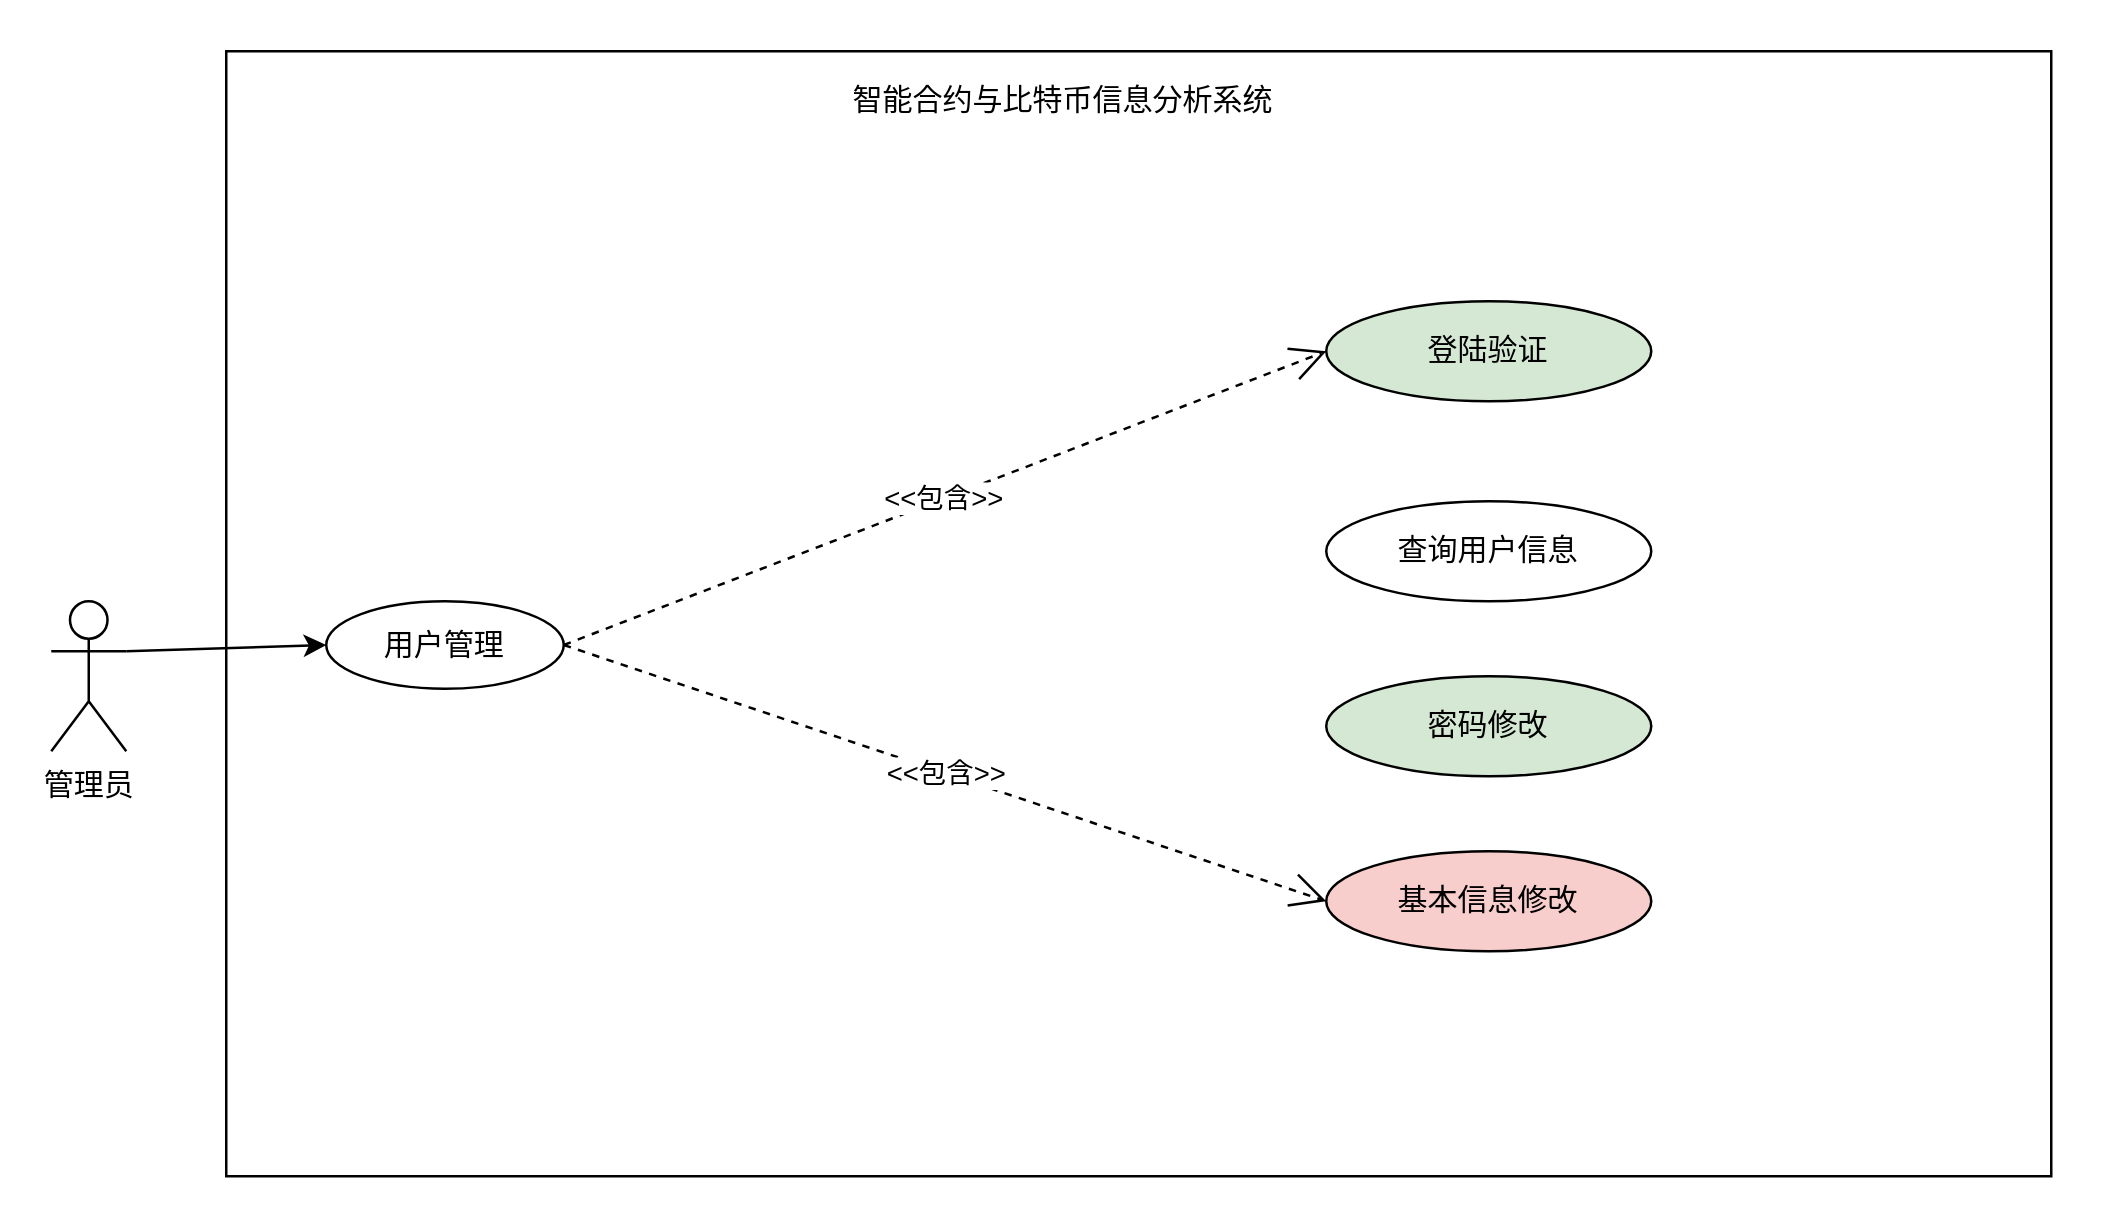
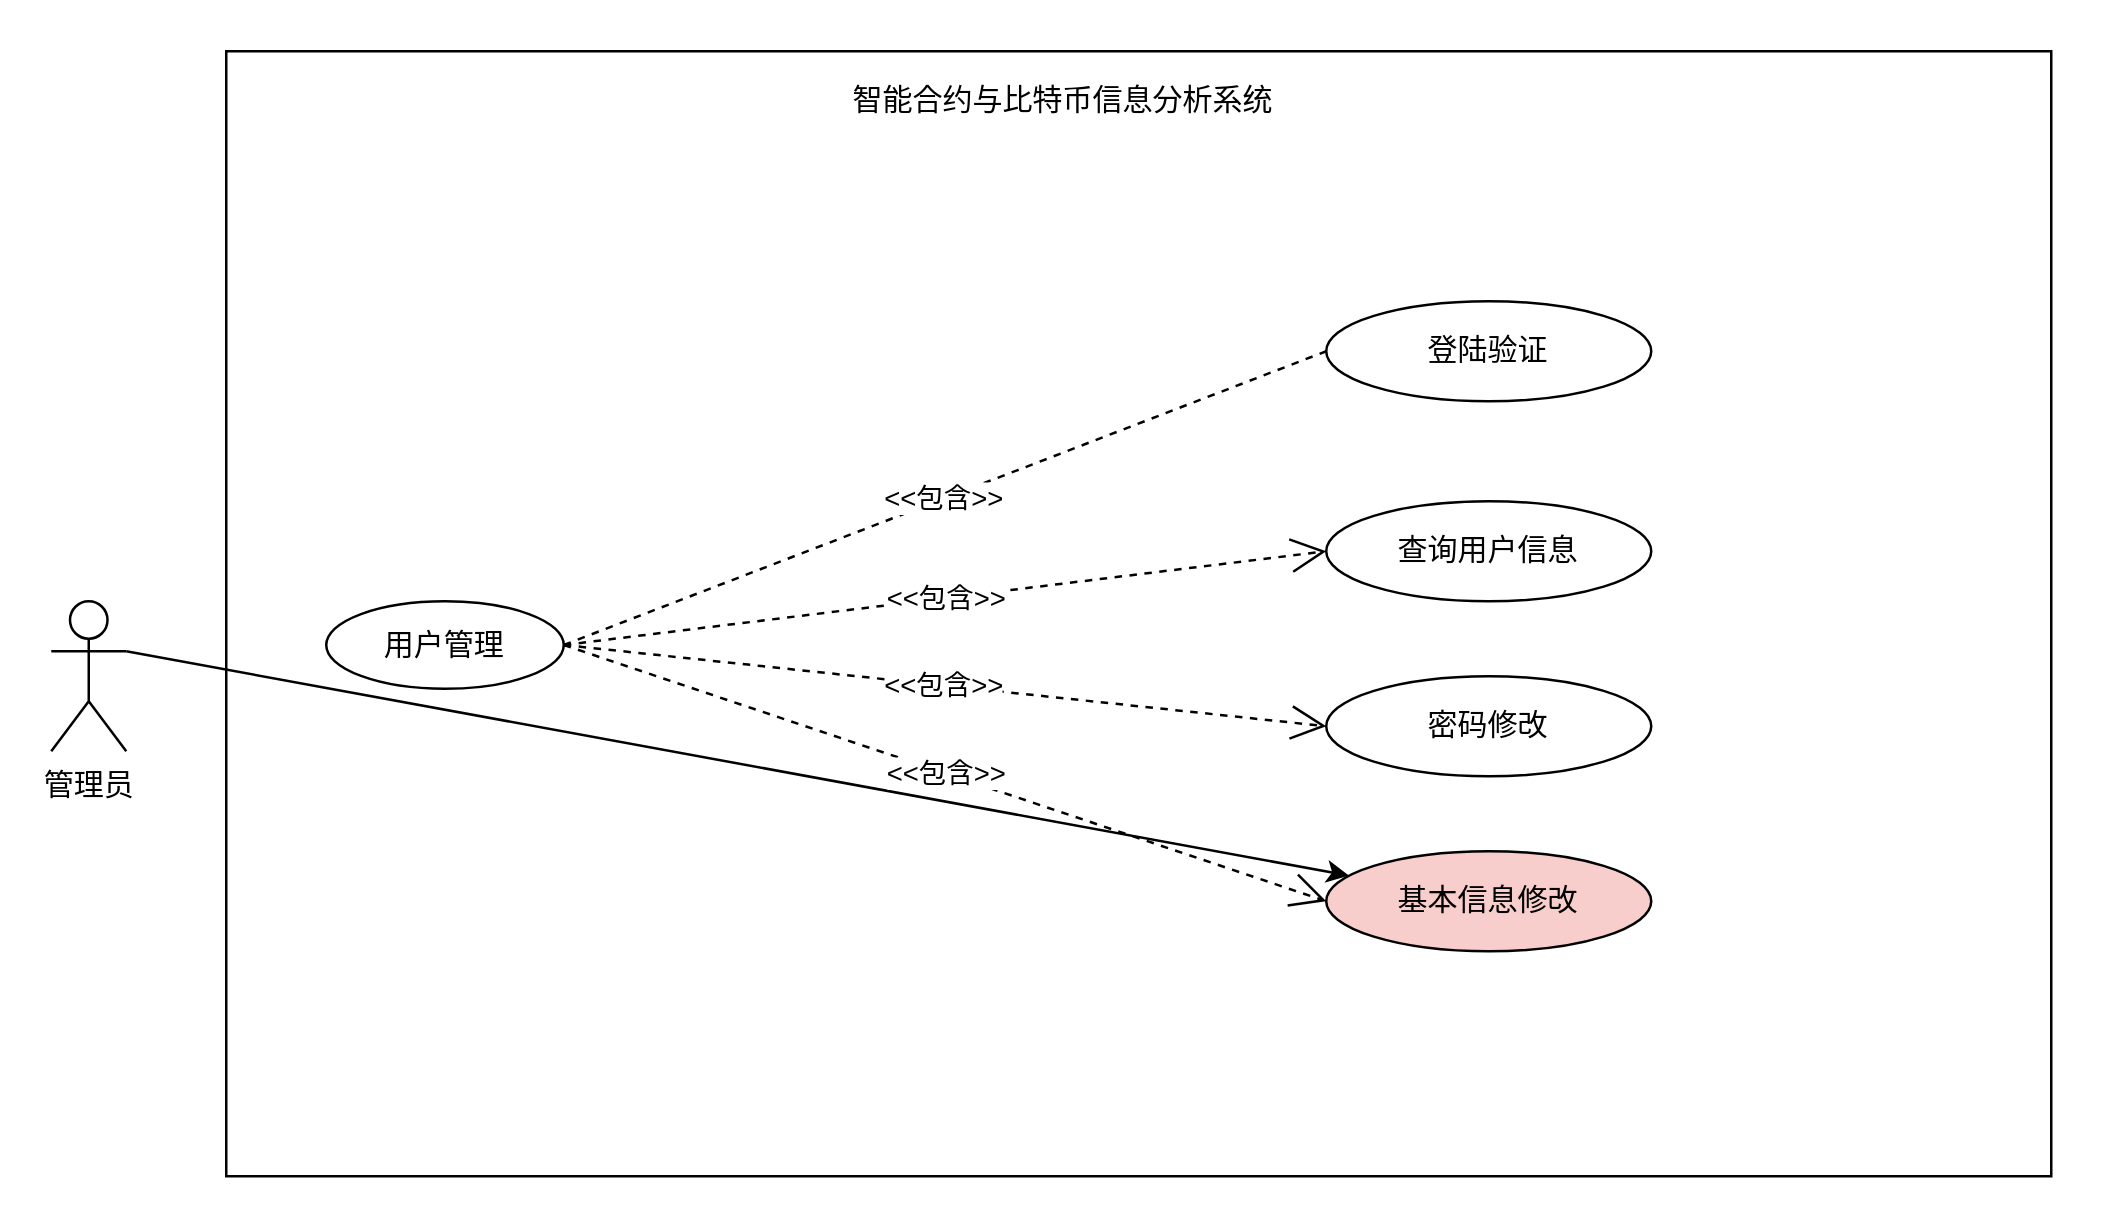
  <mxCell id="0" />
  <mxCell id="1" parent="0" />
  <mxCell id="2" value="" style="rounded=0;whiteSpace=wrap;html=1;" parent="1" vertex="1"><mxGeometry x="90" y="20" width="730" height="450" as="geometry" /></mxCell>
  <mxCell id="3" value="管理员" style="shape=umlActor;verticalLabelPosition=bottom;verticalAlign=top;html=1;outlineConnect=0;" parent="1" vertex="1"><mxGeometry x="20" y="240" width="30" height="60" as="geometry" /></mxCell>
  <mxCell id="4" value="用户管理" style="ellipse;whiteSpace=wrap;html=1;" parent="1" vertex="1"><mxGeometry x="130" y="240" width="95" height="35" as="geometry" /></mxCell>
- <mxCell id="5" value="" style="endArrow=classic;html=1;exitX=1;exitY=0.333;exitDx=0;exitDy=0;exitPerimeter=0;entryX=0;entryY=0.5;entryDx=0;entryDy=0;" parent="1" source="3" target="4" edge="1"><mxGeometry width="50" height="50" relative="1" as="geometry"><mxPoint x="520" y="240" as="sourcePoint" /><mxPoint x="570" y="190" as="targetPoint" /></mxGeometry></mxCell>
- <mxCell id="6" value="登陆验证" style="ellipse;whiteSpace=wrap;html=1;fillColor=#d5e8d4;" parent="1" vertex="1"><mxGeometry x="530" y="120" width="130" height="40" as="geometry" /></mxCell>
- <mxCell id="7" value="密码修改" style="ellipse;whiteSpace=wrap;html=1;fillColor=#d5e8d4;" parent="1" vertex="1"><mxGeometry x="530" y="270" width="130" height="40" as="geometry" /></mxCell>
+ <mxCell id="5" value="" style="endArrow=classic;html=1;exitX=1;exitY=0.333;exitDx=0;exitDy=0;exitPerimeter=0;" parent="1" source="3" target="8" edge="1"><mxGeometry width="50" height="50" relative="1" as="geometry"><mxPoint x="520" y="240" as="sourcePoint" /><mxPoint x="570" y="190" as="targetPoint" /></mxGeometry></mxCell>
+ <mxCell id="6" value="登陆验证" style="ellipse;whiteSpace=wrap;html=1;" parent="1" vertex="1"><mxGeometry x="530" y="120" width="130" height="40" as="geometry" /></mxCell>
+ <mxCell id="7" value="密码修改" style="ellipse;whiteSpace=wrap;html=1;" parent="1" vertex="1"><mxGeometry x="530" y="270" width="130" height="40" as="geometry" /></mxCell>
  <mxCell id="8" value="基本信息修改" style="ellipse;whiteSpace=wrap;html=1;fillColor=#f8cecc;" parent="1" vertex="1"><mxGeometry x="530" y="340" width="130" height="40" as="geometry" /></mxCell>
- <mxCell id="9" value="&amp;lt;&amp;lt;包含&amp;gt;&amp;gt;" style="endArrow=open;endSize=12;dashed=1;html=1;entryX=0;entryY=0.5;entryDx=0;entryDy=0;exitX=1;exitY=0.5;exitDx=0;exitDy=0;" parent="1" source="4" target="6" edge="1"><mxGeometry width="160" relative="1" as="geometry"><mxPoint x="300" y="110" as="sourcePoint" /><mxPoint x="479.142" y="265.826" as="targetPoint" /><Array as="points" /></mxGeometry></mxCell>
+ <mxCell id="9" value="&amp;lt;&amp;lt;包含&amp;gt;&amp;gt;" style="endArrow=none;endSize=12;dashed=1;html=1;entryX=0;entryY=0.5;entryDx=0;entryDy=0;exitX=1;exitY=0.5;exitDx=0;exitDy=0;" parent="1" source="4" target="6" edge="1"><mxGeometry width="160" relative="1" as="geometry"><mxPoint x="300" y="110" as="sourcePoint" /><mxPoint x="479.142" y="265.826" as="targetPoint" /><Array as="points" /></mxGeometry></mxCell>
+ <mxCell id="10" value="&amp;lt;&amp;lt;包含&amp;gt;&amp;gt;" style="endArrow=open;endSize=12;dashed=1;html=1;entryX=0;entryY=0.5;entryDx=0;entryDy=0;exitX=1;exitY=0.5;exitDx=0;exitDy=0;" parent="1" source="4" target="7" edge="1"><mxGeometry width="160" relative="1" as="geometry"><mxPoint x="300" y="290" as="sourcePoint" /><mxPoint x="469.142" y="375.826" as="targetPoint" /><Array as="points" /></mxGeometry></mxCell>
  <mxCell id="11" value="&amp;lt;&amp;lt;包含&amp;gt;&amp;gt;" style="endArrow=open;endSize=12;dashed=1;html=1;entryX=0;entryY=0.5;entryDx=0;entryDy=0;exitX=1;exitY=0.5;exitDx=0;exitDy=0;" parent="1" source="4" target="8" edge="1"><mxGeometry width="160" relative="1" as="geometry"><mxPoint x="290" y="290" as="sourcePoint" /><mxPoint x="469.142" y="375.826" as="targetPoint" /><Array as="points" /></mxGeometry></mxCell>
  <mxCell id="12" value="智能合约与比特币信息分析系统" style="text;html=1;strokeColor=none;fillColor=none;align=center;verticalAlign=middle;whiteSpace=wrap;rounded=0;" parent="1" vertex="1"><mxGeometry x="305" y="30" width="240" height="20" as="geometry" /></mxCell>
  <mxCell id="13" value="查询用户信息" style="ellipse;whiteSpace=wrap;html=1;" vertex="1" parent="1"><mxGeometry x="530" y="200" width="130" height="40" as="geometry" /></mxCell>
+ <mxCell id="14" value="&amp;lt;&amp;lt;包含&amp;gt;&amp;gt;" style="endArrow=open;endSize=12;dashed=1;html=1;entryX=0;entryY=0.5;entryDx=0;entryDy=0;exitX=1;exitY=0.5;exitDx=0;exitDy=0;" edge="1" parent="1" source="4" target="13"><mxGeometry width="160" relative="1" as="geometry"><mxPoint x="260" y="270" as="sourcePoint" /><mxPoint x="540" y="130" as="targetPoint" /><Array as="points" /></mxGeometry></mxCell>
